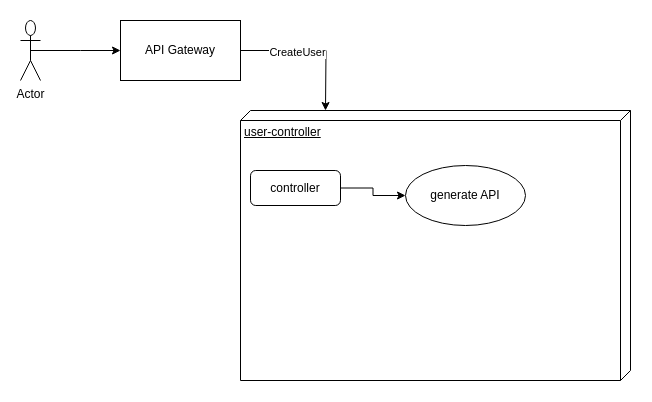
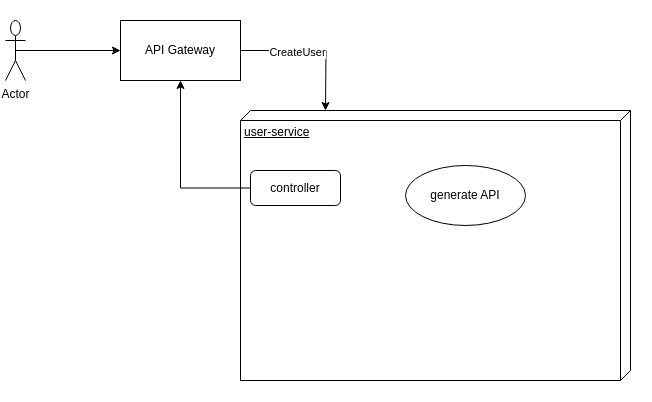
  <mxCell id="0" />
  <mxCell id="1" parent="0" />
  <mxCell id="2" style="edgeStyle=orthogonalEdgeStyle;rounded=0;orthogonalLoop=1;jettySize=auto;html=1;entryX=0;entryY=0.5;entryDx=0;entryDy=0;exitX=0.5;exitY=0.5;exitDx=0;exitDy=0;exitPerimeter=0;" parent="1" source="3" edge="1"><mxGeometry relative="1" as="geometry"><mxPoint x="120" y="50" as="targetPoint" /></mxGeometry></mxCell>
- <mxCell id="3" value="Actor" style="shape=umlActor;verticalLabelPosition=bottom;verticalAlign=top;html=1;outlineConnect=0;" parent="1" vertex="1"><mxGeometry x="20" y="20" width="20" height="60" as="geometry" /></mxCell>
+ <mxCell id="3" value="Actor" style="shape=umlActor;verticalLabelPosition=bottom;verticalAlign=top;html=1;outlineConnect=0;" parent="1" vertex="1"><mxGeometry x="5" y="20" width="20" height="60" as="geometry" /></mxCell>
  <mxCell id="4" style="edgeStyle=orthogonalEdgeStyle;rounded=0;orthogonalLoop=1;jettySize=auto;html=1;exitX=1;exitY=0.5;exitDx=0;exitDy=0;" edge="1" parent="1" source="6"><mxGeometry relative="1" as="geometry"><mxPoint x="325" y="110" as="targetPoint" /></mxGeometry></mxCell>
  <mxCell id="5" value="CreateUser" style="edgeLabel;html=1;align=center;verticalAlign=middle;resizable=0;points=[];" vertex="1" connectable="0" parent="4"><mxGeometry x="-0.228" y="-1" relative="1" as="geometry"><mxPoint as="offset" /></mxGeometry></mxCell>
  <mxCell id="6" value="API Gateway" style="rounded=0;whiteSpace=wrap;html=1;" vertex="1" parent="1"><mxGeometry x="120" y="20" width="120" height="60" as="geometry" /></mxCell>
- <mxCell id="7" value="user-controller" style="verticalAlign=top;align=left;spacingTop=8;spacingLeft=2;spacingRight=12;shape=cube;size=10;direction=south;fontStyle=4;html=1;" vertex="1" parent="1"><mxGeometry x="240" y="110" width="390" height="270" as="geometry" /></mxCell>
- <mxCell id="8" value="" style="edgeStyle=orthogonalEdgeStyle;rounded=0;orthogonalLoop=1;jettySize=auto;html=1;" edge="1" parent="1" source="9" target="10"><mxGeometry relative="1" as="geometry" /></mxCell>
+ <mxCell id="7" value="user-service" style="verticalAlign=top;align=left;spacingTop=8;spacingLeft=2;spacingRight=12;shape=cube;size=10;direction=south;fontStyle=4;html=1;" vertex="1" parent="1"><mxGeometry x="240" y="110" width="390" height="270" as="geometry" /></mxCell>
+ <mxCell id="8" value="" style="edgeStyle=orthogonalEdgeStyle;rounded=0;orthogonalLoop=1;jettySize=auto;html=1;" edge="1" parent="1" source="9" target="6"><mxGeometry relative="1" as="geometry" /></mxCell>
  <mxCell id="9" value="controller" style="rounded=1;whiteSpace=wrap;html=1;" vertex="1" parent="1"><mxGeometry x="250" y="170" width="90" height="35" as="geometry" /></mxCell>
  <mxCell id="10" value="generate API" style="ellipse;whiteSpace=wrap;html=1;rounded=1;" vertex="1" parent="1"><mxGeometry x="405" y="165" width="120" height="60" as="geometry" /></mxCell>
